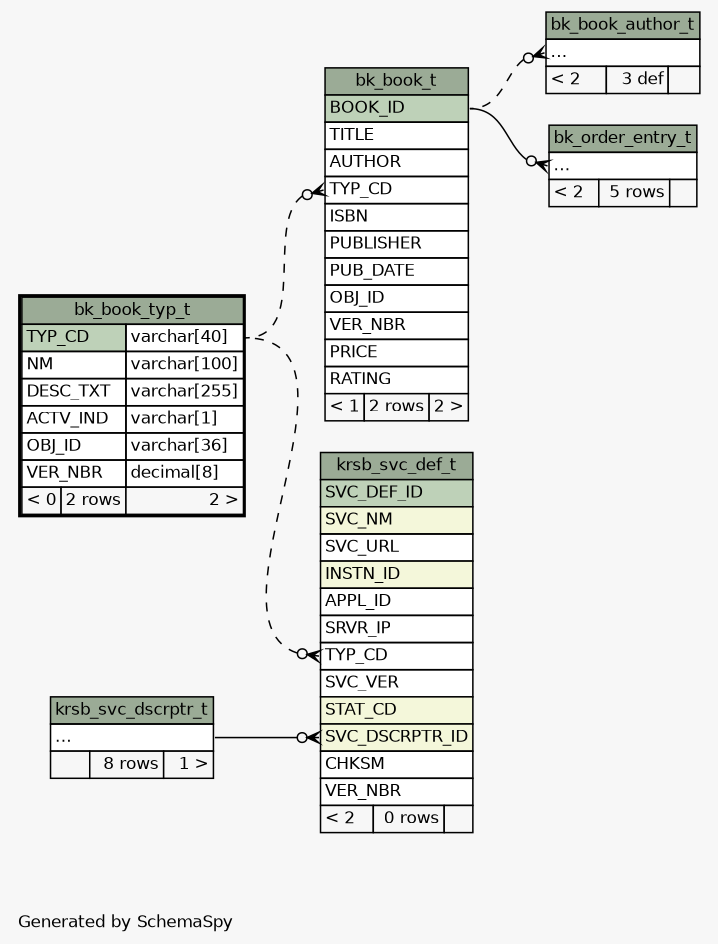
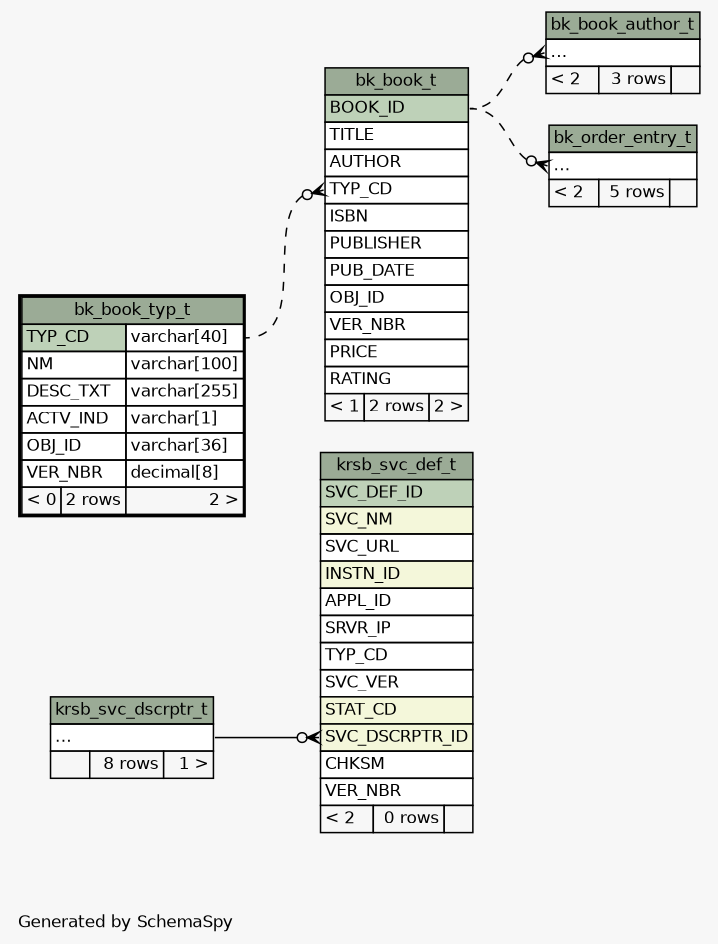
  digraph {
    bgcolor="#f7f7f7"
    fontname=Helvetica
    fontsize=11
    label="\nGenerated by SchemaSpy"
    labeljust=l
    nodesep=0.18
    rankdir=RL
    ranksep=0.46
    node [fontname=Helvetica fontsize=11 shape=plaintext]
    edge [arrowhead=none arrowsize=0.8 arrowtail=crowodot dir=back headport="BOOK_ID:e" style=dashed tailport="elipses:w"]
-   n1 [label=<     <TABLE BORDER="0" CELLBORDER="1" CELLSPACING="0" BGCOLOR="#ffffff">       <TR><TD COLSPAN="3" BGCOLOR="#9bab96" ALIGN="CENTER">bk_book_author_t</TD></TR>       <TR><TD PORT="elipses" COLSPAN="3" ALIGN="LEFT">...</TD></TR>       <TR><TD ALIGN="LEFT" BGCOLOR="#f7f7f7">&lt; 2</TD><TD ALIGN="RIGHT" BGCOLOR="#f7f7f7">3 def</TD><TD ALIGN="RIGHT" BGCOLOR="#f7f7f7">  </TD></TR>     </TABLE>>]
+   n1 [label=<     <TABLE BORDER="0" CELLBORDER="1" CELLSPACING="0" BGCOLOR="#ffffff">       <TR><TD COLSPAN="3" BGCOLOR="#9bab96" ALIGN="CENTER">bk_book_author_t</TD></TR>       <TR><TD PORT="elipses" COLSPAN="3" ALIGN="LEFT">...</TD></TR>       <TR><TD ALIGN="LEFT" BGCOLOR="#f7f7f7">&lt; 2</TD><TD ALIGN="RIGHT" BGCOLOR="#f7f7f7">3 rows</TD><TD ALIGN="RIGHT" BGCOLOR="#f7f7f7">  </TD></TR>     </TABLE>>]
    n2 [label=<     <TABLE BORDER="0" CELLBORDER="1" CELLSPACING="0" BGCOLOR="#ffffff">       <TR><TD COLSPAN="3" BGCOLOR="#9bab96" ALIGN="CENTER">bk_book_t</TD></TR>       <TR><TD PORT="BOOK_ID" COLSPAN="3" BGCOLOR="#bed1b8" ALIGN="LEFT">BOOK_ID</TD></TR>       <TR><TD PORT="TITLE" COLSPAN="3" ALIGN="LEFT">TITLE</TD></TR>       <TR><TD PORT="AUTHOR" COLSPAN="3" ALIGN="LEFT">AUTHOR</TD></TR>       <TR><TD PORT="TYP_CD" COLSPAN="3" ALIGN="LEFT">TYP_CD</TD></TR>       <TR><TD PORT="ISBN" COLSPAN="3" ALIGN="LEFT">ISBN</TD></TR>       <TR><TD PORT="PUBLISHER" COLSPAN="3" ALIGN="LEFT">PUBLISHER</TD></TR>       <TR><TD PORT="PUB_DATE" COLSPAN="3" ALIGN="LEFT">PUB_DATE</TD></TR>       <TR><TD PORT="OBJ_ID" COLSPAN="3" ALIGN="LEFT">OBJ_ID</TD></TR>       <TR><TD PORT="VER_NBR" COLSPAN="3" ALIGN="LEFT">VER_NBR</TD></TR>       <TR><TD PORT="PRICE" COLSPAN="3" ALIGN="LEFT">PRICE</TD></TR>       <TR><TD PORT="RATING" COLSPAN="3" ALIGN="LEFT">RATING</TD></TR>       <TR><TD ALIGN="LEFT" BGCOLOR="#f7f7f7">&lt; 1</TD><TD ALIGN="RIGHT" BGCOLOR="#f7f7f7">2 rows</TD><TD ALIGN="RIGHT" BGCOLOR="#f7f7f7">2 &gt;</TD></TR>     </TABLE>>]
    n3 [label=<     <TABLE BORDER="2" CELLBORDER="1" CELLSPACING="0" BGCOLOR="#ffffff">       <TR><TD COLSPAN="3" BGCOLOR="#9bab96" ALIGN="CENTER">bk_book_typ_t</TD></TR>       <TR><TD PORT="TYP_CD" COLSPAN="2" BGCOLOR="#bed1b8" ALIGN="LEFT">TYP_CD</TD><TD PORT="TYP_CD.type" ALIGN="LEFT">varchar[40]</TD></TR>       <TR><TD PORT="NM" COLSPAN="2" ALIGN="LEFT">NM</TD><TD PORT="NM.type" ALIGN="LEFT">varchar[100]</TD></TR>       <TR><TD PORT="DESC_TXT" COLSPAN="2" ALIGN="LEFT">DESC_TXT</TD><TD PORT="DESC_TXT.type" ALIGN="LEFT">varchar[255]</TD></TR>       <TR><TD PORT="ACTV_IND" COLSPAN="2" ALIGN="LEFT">ACTV_IND</TD><TD PORT="ACTV_IND.type" ALIGN="LEFT">varchar[1]</TD></TR>       <TR><TD PORT="OBJ_ID" COLSPAN="2" ALIGN="LEFT">OBJ_ID</TD><TD PORT="OBJ_ID.type" ALIGN="LEFT">varchar[36]</TD></TR>       <TR><TD PORT="VER_NBR" COLSPAN="2" ALIGN="LEFT">VER_NBR</TD><TD PORT="VER_NBR.type" ALIGN="LEFT">decimal[8]</TD></TR>       <TR><TD ALIGN="LEFT" BGCOLOR="#f7f7f7">&lt; 0</TD><TD ALIGN="RIGHT" BGCOLOR="#f7f7f7">2 rows</TD><TD ALIGN="RIGHT" BGCOLOR="#f7f7f7">2 &gt;</TD></TR>     </TABLE>>]
    n4 [label=<     <TABLE BORDER="0" CELLBORDER="1" CELLSPACING="0" BGCOLOR="#ffffff">       <TR><TD COLSPAN="3" BGCOLOR="#9bab96" ALIGN="CENTER">bk_order_entry_t</TD></TR>       <TR><TD PORT="elipses" COLSPAN="3" ALIGN="LEFT">...</TD></TR>       <TR><TD ALIGN="LEFT" BGCOLOR="#f7f7f7">&lt; 2</TD><TD ALIGN="RIGHT" BGCOLOR="#f7f7f7">5 rows</TD><TD ALIGN="RIGHT" BGCOLOR="#f7f7f7">  </TD></TR>     </TABLE>>]
    n5 [label=<     <TABLE BORDER="0" CELLBORDER="1" CELLSPACING="0" BGCOLOR="#ffffff">       <TR><TD COLSPAN="3" BGCOLOR="#9bab96" ALIGN="CENTER">krsb_svc_def_t</TD></TR>       <TR><TD PORT="SVC_DEF_ID" COLSPAN="3" BGCOLOR="#bed1b8" ALIGN="LEFT">SVC_DEF_ID</TD></TR>       <TR><TD PORT="SVC_NM" COLSPAN="3" BGCOLOR="#f4f7da" ALIGN="LEFT">SVC_NM</TD></TR>       <TR><TD PORT="SVC_URL" COLSPAN="3" ALIGN="LEFT">SVC_URL</TD></TR>       <TR><TD PORT="INSTN_ID" COLSPAN="3" BGCOLOR="#f4f7da" ALIGN="LEFT">INSTN_ID</TD></TR>       <TR><TD PORT="APPL_ID" COLSPAN="3" ALIGN="LEFT">APPL_ID</TD></TR>       <TR><TD PORT="SRVR_IP" COLSPAN="3" ALIGN="LEFT">SRVR_IP</TD></TR>       <TR><TD PORT="TYP_CD" COLSPAN="3" ALIGN="LEFT">TYP_CD</TD></TR>       <TR><TD PORT="SVC_VER" COLSPAN="3" ALIGN="LEFT">SVC_VER</TD></TR>       <TR><TD PORT="STAT_CD" COLSPAN="3" BGCOLOR="#f4f7da" ALIGN="LEFT">STAT_CD</TD></TR>       <TR><TD PORT="SVC_DSCRPTR_ID" COLSPAN="3" BGCOLOR="#f4f7da" ALIGN="LEFT">SVC_DSCRPTR_ID</TD></TR>       <TR><TD PORT="CHKSM" COLSPAN="3" ALIGN="LEFT">CHKSM</TD></TR>       <TR><TD PORT="VER_NBR" COLSPAN="3" ALIGN="LEFT">VER_NBR</TD></TR>       <TR><TD ALIGN="LEFT" BGCOLOR="#f7f7f7">&lt; 2</TD><TD ALIGN="RIGHT" BGCOLOR="#f7f7f7">0 rows</TD><TD ALIGN="RIGHT" BGCOLOR="#f7f7f7">  </TD></TR>     </TABLE>>]
    n6 [label=<     <TABLE BORDER="0" CELLBORDER="1" CELLSPACING="0" BGCOLOR="#ffffff">       <TR><TD COLSPAN="3" BGCOLOR="#9bab96" ALIGN="CENTER">krsb_svc_dscrptr_t</TD></TR>       <TR><TD PORT="elipses" COLSPAN="3" ALIGN="LEFT">...</TD></TR>       <TR><TD ALIGN="LEFT" BGCOLOR="#f7f7f7">  </TD><TD ALIGN="RIGHT" BGCOLOR="#f7f7f7">8 rows</TD><TD ALIGN="RIGHT" BGCOLOR="#f7f7f7">1 &gt;</TD></TR>     </TABLE>>]
    n1 -> n2
    n2 -> n3 [headport="TYP_CD.type:e" tailport="TYP_CD:w"]
-   n4 -> n2 [style=""]
-   n5 -> n3 [headport="TYP_CD.type:e" tailport="TYP_CD:w"]
+   n4 -> n2
    n5 -> n6 [headport="elipses:e" tailport="SVC_DSCRPTR_ID:w" style=""]
  }
